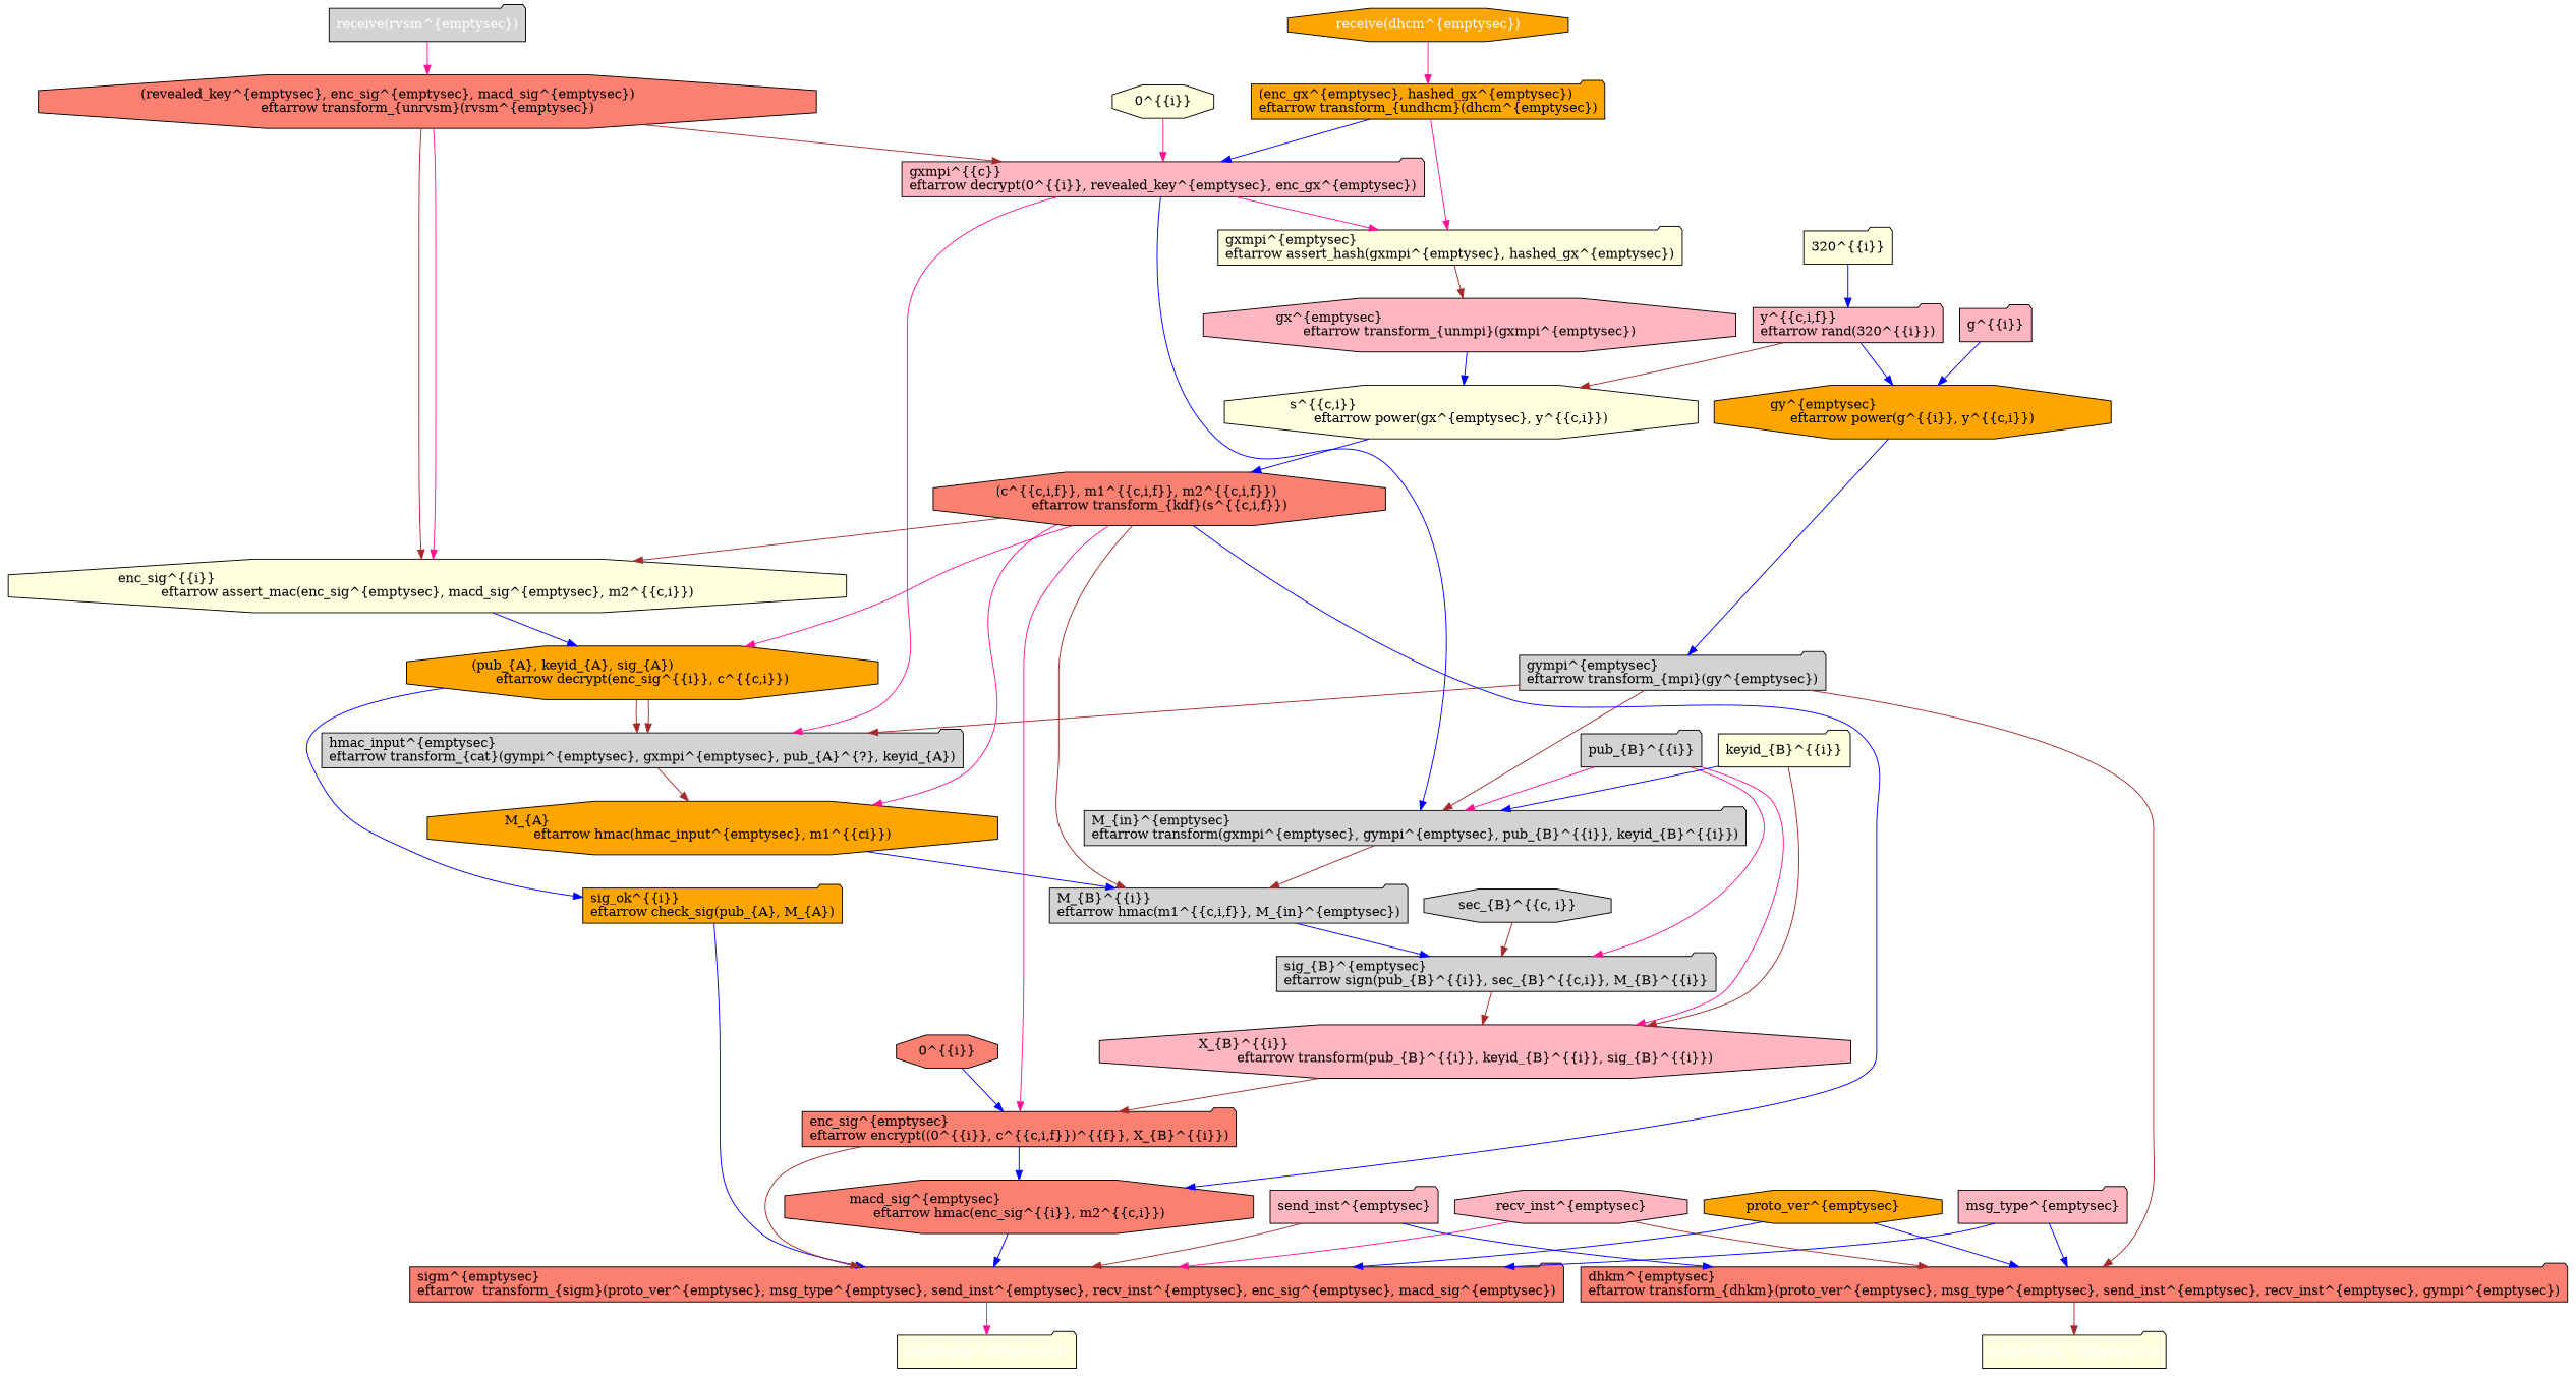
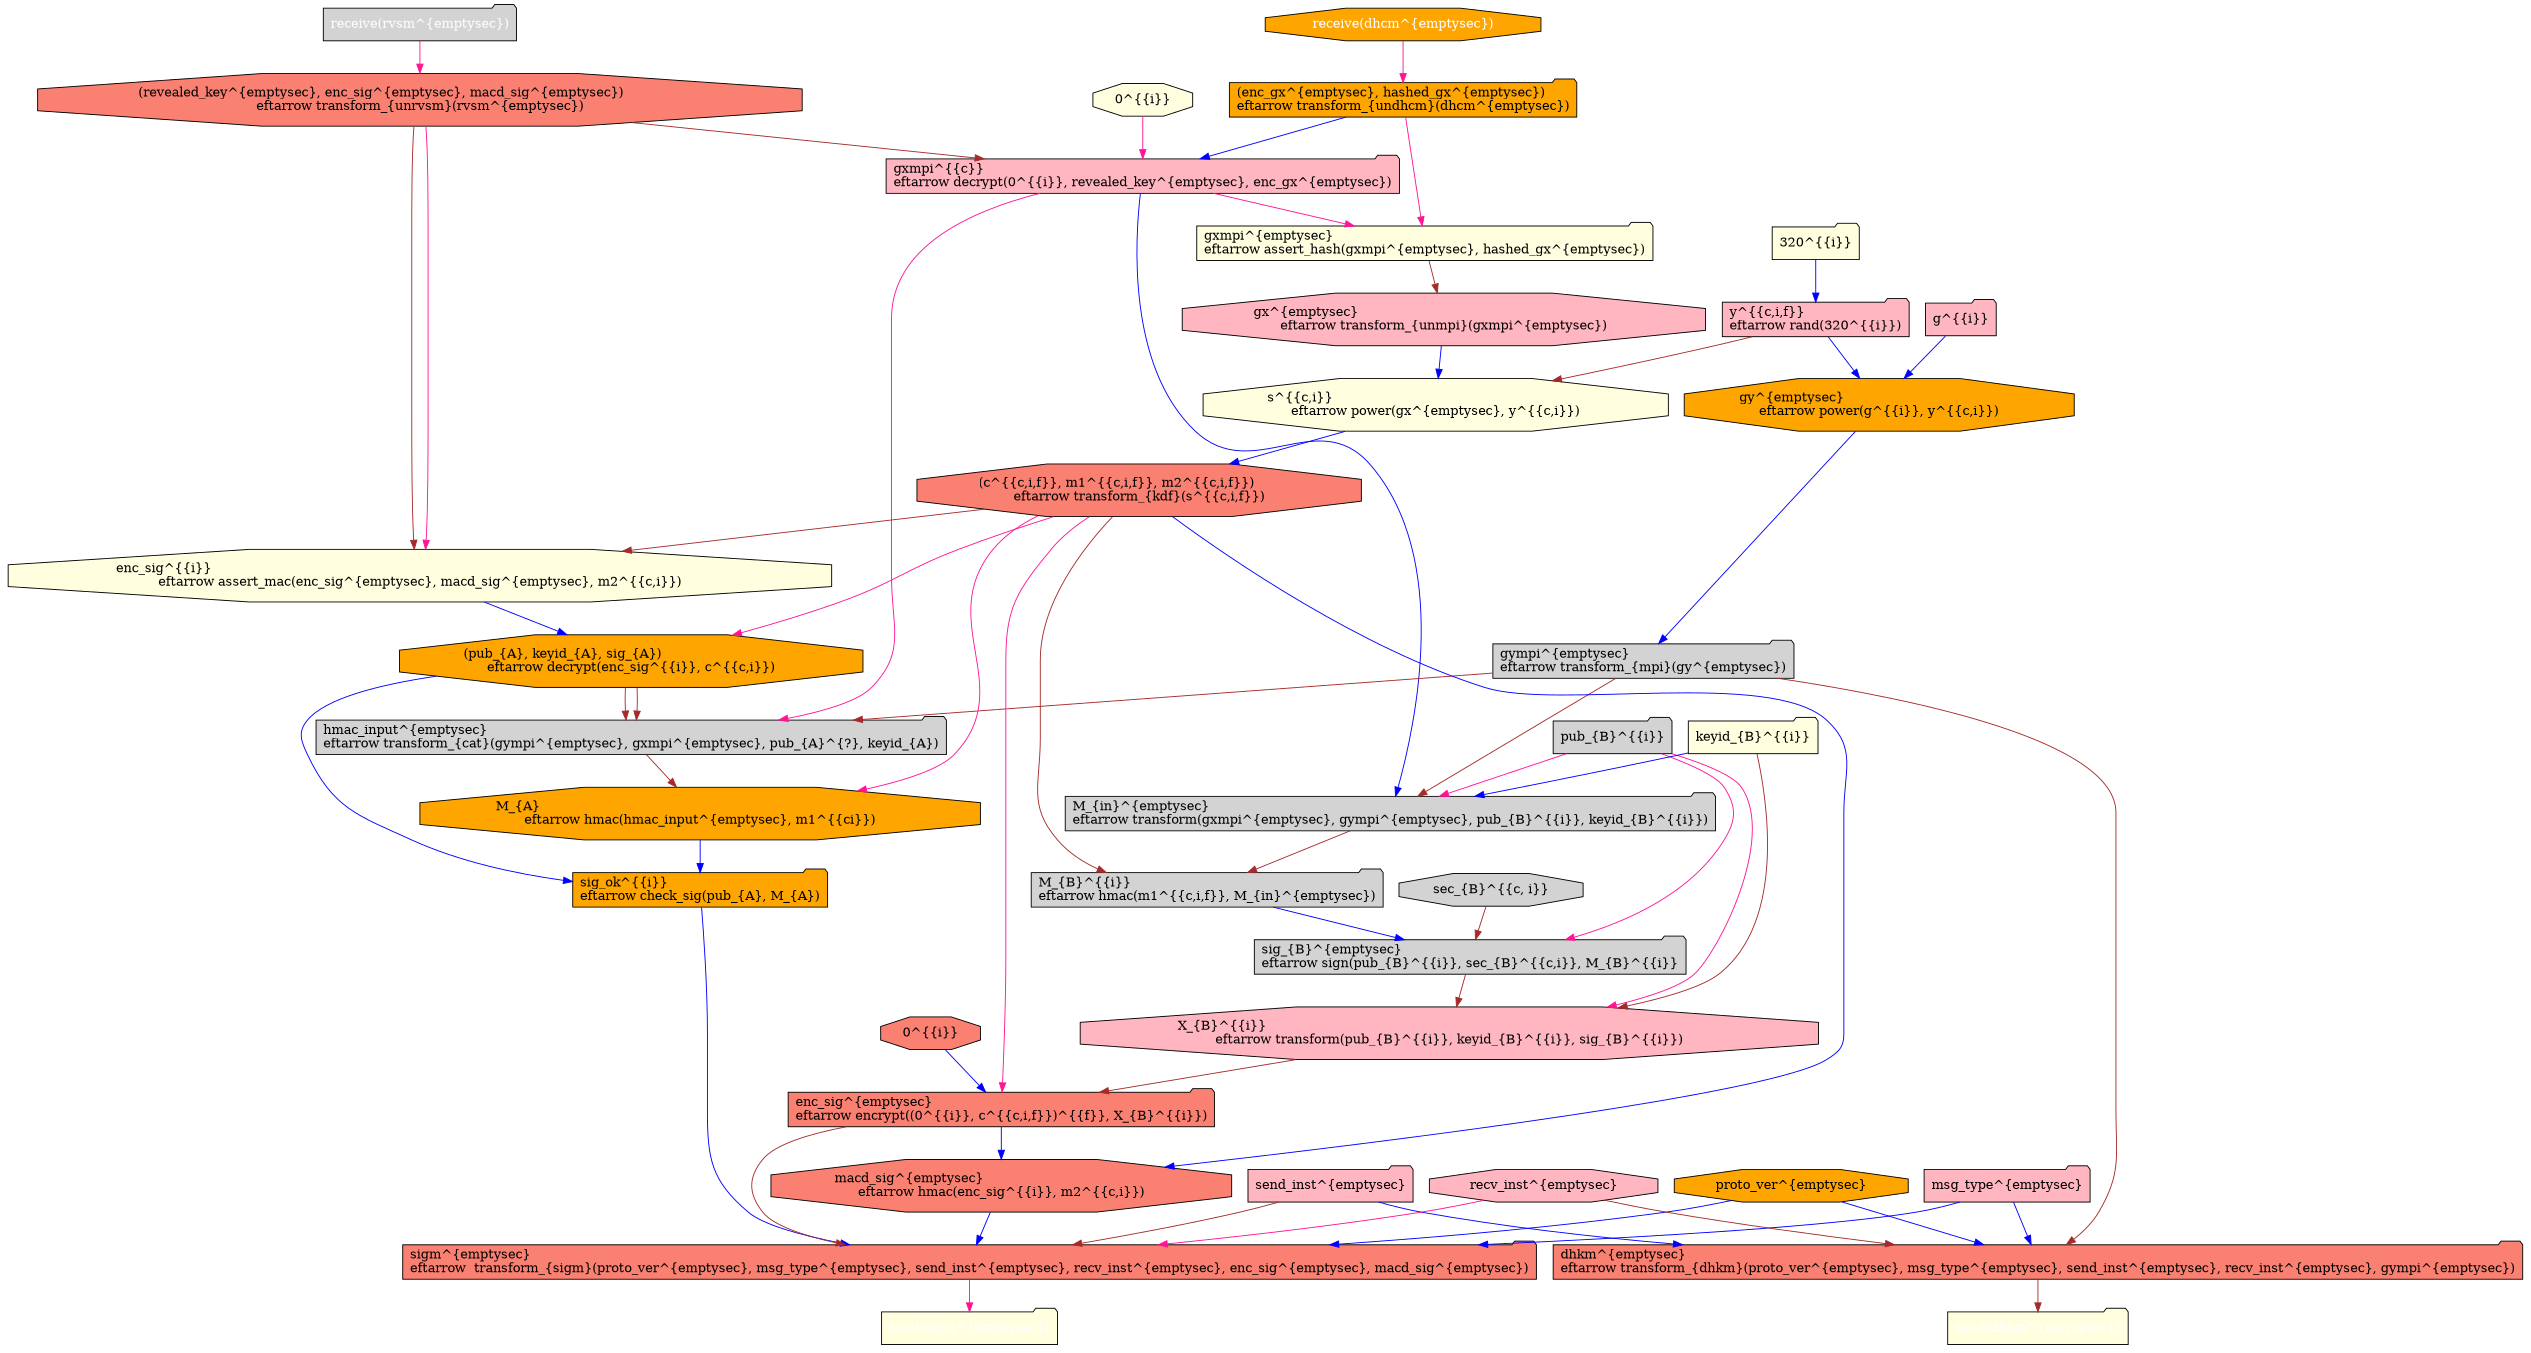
  digraph {
    node [fillcolor=lightpink shape=folder style=filled]
    edge [color=blue]
    n1 [color=black fillcolor=orange fontcolor=white label="receive(dhcm^{\emptysec})" shape=octagon]
    n2 [fillcolor=orange label="(enc_gx^{\emptysec}, hashed_gx^{\emptysec})\leftarrow transform_{undhcm}(dhcm^{\emptysec})"]
    n3 [label="gxmpi^{\{c\}}\leftarrow decrypt(0^{\{i\}}, revealed_key^{\emptysec}, enc_gx^{\emptysec})"]
    n4 [fillcolor=lightyellow label="gxmpi^{\emptysec}\leftarrow assert_hash(gxmpi^{\emptysec}, hashed_gx^{\emptysec})"]
    n5 [fillcolor=lightgrey label="M_{in}^{\emptysec}\leftarrow transform(gxmpi^{\emptysec}, gympi^{\emptysec}, pub_{B}^{\{i\}}, keyid_{B}^{\{i\}})"]
    n6 [fillcolor=lightgrey label="hmac_input^{\emptysec}\leftarrow transform_{cat}(gympi^{\emptysec}, gxmpi^{\emptysec}, pub_{A}^{?}, keyid_{A})"]
    n7 [label="gx^{\emptysec}\leftarrow transform_{unmpi}(gxmpi^{\emptysec})" shape=octagon]
    n8 [fillcolor=lightgrey label="M_{B}^{\{i\}}\leftarrow hmac(m1^{\{c,i,f\}}, M_{in}^{\emptysec})"]
    n9 [fillcolor=orange label="M_{A}\leftarrow hmac(hmac_input^{\emptysec}, m1^{{ci}})" shape=octagon]
    n10 [fillcolor=lightyellow label="s^{\{c,i\}}\leftarrow power(gx^{\emptysec}, y^{\{c,i\}})" shape=octagon]
    n11 [color=black fillcolor=lightyellow fontcolor=white label="send(dhkm^{\emptysec})"]
    n12 [fillcolor=salmon label="dhkm^{\emptysec}\leftarrow transform_{dhkm}(proto_ver^{\emptysec}, msg_type^{\emptysec}, send_inst^{\emptysec}, recv_inst^{\emptysec}, gympi^{\emptysec})"]
    n13 [fillcolor=orange label="proto_ver^{\emptysec}" shape=octagon]
    n14 [fillcolor=salmon label="sigm^{\emptysec}\leftarrow  transform_{sigm}(proto_ver^{\emptysec}, msg_type^{\emptysec}, send_inst^{\emptysec}, recv_inst^{\emptysec}, enc_sig^{\emptysec}, macd_sig^{\emptysec})"]
    n15 [color=black fillcolor=lightyellow fontcolor=white label="send(sigm^{\emptysec})"]
    n16 [label="msg_type^{\emptysec}"]
    n17 [label="send_inst^{\emptysec}"]
    n18 [label="recv_inst^{\emptysec}" shape=octagon]
    n19 [fillcolor=lightgrey label="gympi^{\emptysec}\leftarrow transform_{mpi}(gy^{\emptysec})"]
    n20 [fillcolor=lightgrey label="sig_{B}^{\emptysec}\leftarrow sign(pub_{B}^{\{i\}}, sec_{B}^{\{c,i\}}, M_{B}^{\{i\}}"]
    n21 [fillcolor=orange label="sig_ok^{\{i\}}\leftarrow check_sig(pub_{A}, M_{A})"]
    n22 [fillcolor=orange label="gy^{\emptysec}\leftarrow power(g^{\{i\}}, y^{\{c,i\}})" shape=octagon]
    n23 [label="g^{\{i\}}"]
    n24 [label="y^{\{c,i,f\}}\leftarrow rand(320^{\{i\}})"]
    n25 [fillcolor=salmon label="(c^{\{c,i,f\}}, m1^{\{c,i,f\}}, m2^{\{c,i,f\}})\leftarrow transform_{kdf}(s^{\{c,i,f\}})" shape=octagon]
    n26 [fillcolor=lightyellow label="enc_sig^{\{i\}}\leftarrow assert_mac(enc_sig^{\emptysec}, macd_sig^{\emptysec}, m2^{\{c,i\}})" shape=octagon]
    n27 [fillcolor=orange label="(pub_{A}, keyid_{A}, sig_{A})\leftarrow decrypt(enc_sig^{\{i\}}, c^{\{c,i\}})" shape=octagon]
    n28 [fillcolor=salmon label="enc_sig^{\emptysec}\leftarrow encrypt((0^{\{i\}}, c^{\{c,i,f\}})^{\{f\}}, X_{B}^{\{i\}})"]
    n29 [fillcolor=salmon label="macd_sig^{\emptysec}\leftarrow hmac(enc_sig^{\{i\}}, m2^{\{c,i\}})" shape=octagon]
    n30 [fillcolor=lightyellow label="320^{\{i\}}"]
    n31 [color=black fillcolor=lightgrey fontcolor=white label="receive(rvsm^{\emptysec})"]
    n32 [fillcolor=salmon label="(revealed_key^{\emptysec}, enc_sig^{\emptysec}, macd_sig^{\emptysec})\leftarrow transform_{unrvsm}(rvsm^{\emptysec})" shape=octagon]
    n33 [fillcolor=salmon label="0^{\{i\}}" shape=octagon]
    n34 [label="X_{B}^{\{i\}}\leftarrow transform(pub_{B}^{\{i\}}, keyid_{B}^{\{i\}}, sig_{B}^{\{i\}})" shape=octagon]
    n35 [fillcolor=lightyellow label="0^{\{i\}}" shape=octagon]
    n36 [fillcolor=lightgrey label="pub_{B}^{\{i\}}"]
    n37 [fillcolor=lightgrey label="sec_{B}^{{c, i}}" shape=octagon]
    n38 [fillcolor=lightyellow label="keyid_{B}^{\{i\}}"]
    n1 -> n2 [color=deeppink]
    n2 -> n3
    n2 -> n4 [color=deeppink]
    n3 -> n4 [color=deeppink]
    n3 -> n5
    n3 -> n6 [color=deeppink]
    n4 -> n7 [color=brown]
    n5 -> n8 [color=brown]
    n6 -> n9 [color=brown]
    n7 -> n10
    n8 -> n20
-   n9 -> n8
+   n9 -> n21
    n10 -> n25
    n12 -> n11 [color=brown]
    n13 -> n12
    n13 -> n14
    n14 -> n15 [color=deeppink]
    n16 -> n12
    n16 -> n14
    n17 -> n12
    n17 -> n14 [color=brown]
    n18 -> n12 [color=brown]
    n18 -> n14 [color=deeppink]
    n19 -> n5 [color=brown]
    n19 -> n6 [color=brown]
    n19 -> n12 [color=brown]
    n20 -> n34 [color=brown]
    n21 -> n14
    n22 -> n19
    n23 -> n22
    n24 -> n10 [color=brown]
    n24 -> n22
    n25 -> n8 [color=brown]
    n25 -> n9 [color=deeppink]
    n25 -> n26 [color=brown]
    n25 -> n27 [color=deeppink]
    n25 -> n28 [color=deeppink]
    n25 -> n29
    n26 -> n27
    n27 -> n6 [color=brown]
    n27 -> n6 [color=brown]
    n27 -> n21
    n28 -> n14 [color=brown]
    n28 -> n29
    n29 -> n14
    n30 -> n24
    n31 -> n32 [color=deeppink]
    n32 -> n3 [color=brown]
    n32 -> n26 [color=brown]
    n32 -> n26 [color=deeppink]
    n33 -> n28
    n34 -> n28 [color=brown]
    n35 -> n3 [color=deeppink]
    n36 -> n5 [color=deeppink]
    n36 -> n20 [color=deeppink]
    n36 -> n34 [color=deeppink]
    n37 -> n20 [color=brown]
    n38 -> n5
    n38 -> n34 [color=brown]
  }
